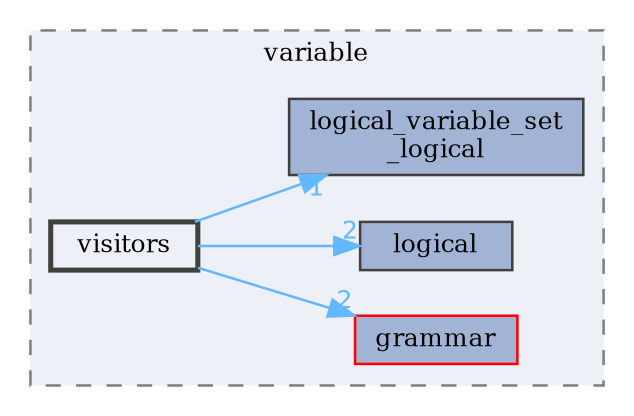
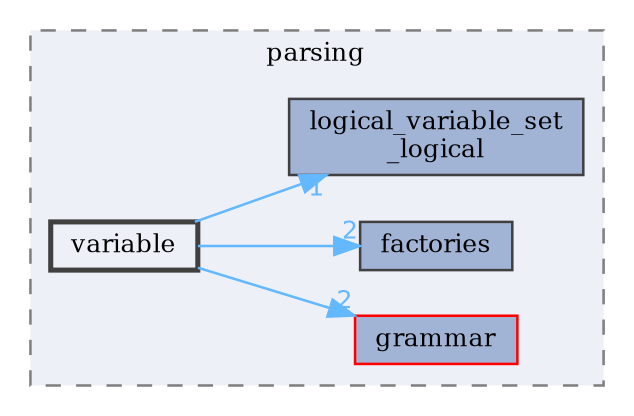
  digraph {
    compound=true
    fontname="DejaVu Serif"
    rankdir=LR
    node [color=grey25 fillcolor="#a2b4d6" fontname="DejaVu Serif" fontsize=10 shape=box style=filled]
    edge [color=steelblue1 fontcolor=steelblue1 fontname="DejaVu Serif" fontsize=10 headlabel=2 labeldistance=1.5 labelfontname=Helvetica labelfontsize=10]
    n1 [color=red height=0.2 label=grammar width=0.4]
-   n2 [height=0.2 label=logical width=0.4]
+   n2 [height=0.2 label=factories width=0.4]
    n3 [height=0.2 label="logical_variable_set\l_logical" width=0.4]
-   n4 [fillcolor="#edf0f7" height=0.2 label=visitors style="filled,bold" width=0.4]
+   n4 [fillcolor="#edf0f7" height=0.2 label=variable style="filled,bold" width=0.4]
    subgraph cluster_1 {
      bgcolor="#edf0f7"
      fontsize=10
-     label=variable
+     label=parsing
      pencolor=grey50
      style="filled,dashed"
      n1
      n2
      n3
      n4
    }
    n4 -> n1
    n4 -> n2
    n4 -> n3 [headlabel=1]
  }
